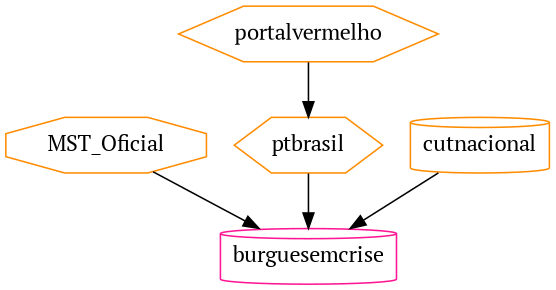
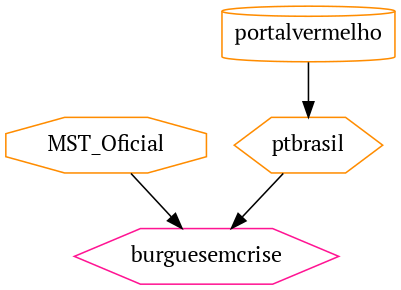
  strict digraph {
    fontname="PT Serif"
    node [color=darkorange fontname="PT Serif" shape=hexagon]
    edge [fontname="PT Serif"]
    MST_Oficial [shape=octagon]
-   burguesemcrise [color=deeppink shape=cylinder]
+   burguesemcrise [color=deeppink]
    ptbrasil
-   cutnacional [shape=cylinder]
-   portalvermelho
+   portalvermelho [shape=cylinder]
    MST_Oficial -> burguesemcrise
    ptbrasil -> burguesemcrise
-   cutnacional -> burguesemcrise
    portalvermelho -> ptbrasil
  }
